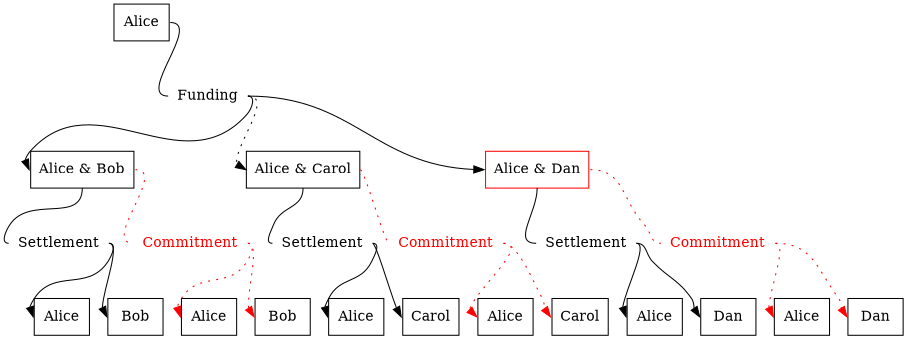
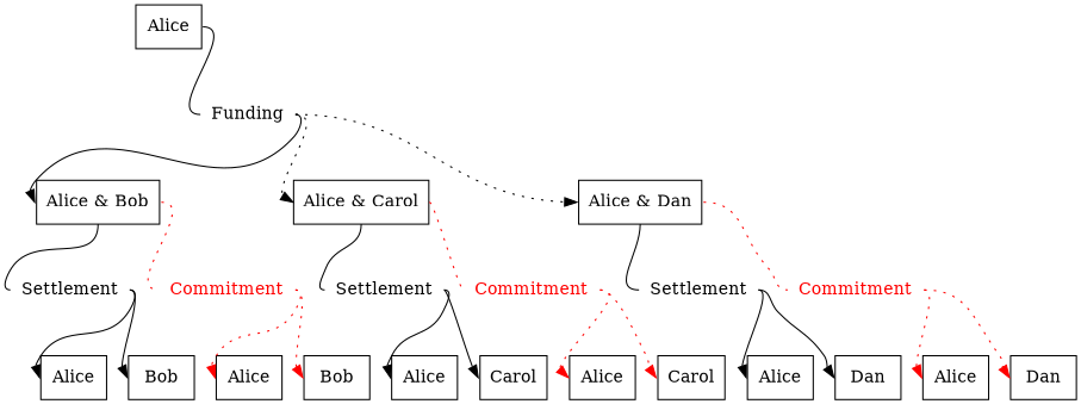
  digraph {
    rankdir=TB
    node [shape=box]
    edge [headport=w tailport=e style=dotted color=red]
    n1 [label=Alice]
    n2 [label=Funding shape=none]
    n3 [label="Alice & Bob"]
    n4 [label="Alice & Carol"]
-   n5 [label="Alice & Dan" color=red]
+   n5 [label="Alice & Dan"]
    n6 [label=Alice]
    n7 [label=Alice]
    n8 [label=Alice]
    n9 [label=Alice]
    n10 [label=Alice]
    n11 [label=Alice]
    n12 [label=Bob]
    n13 [label=Bob]
    n14 [label=Carol]
    n15 [label=Carol]
    n16 [label=Dan]
    n17 [label=Dan]
    n18 [color=red fontcolor=red label=Commitment shape=none]
    n19 [label=Settlement shape=none]
    n20 [color=red fontcolor=red label=Commitment shape=none]
    n21 [label=Settlement shape=none]
    n22 [color=red fontcolor=red label=Commitment shape=none]
    n23 [label=Settlement shape=none]
    n1 -> n2 [arrowhead=none style="" color=""]
    n2 -> n3 [style="" color=""]
    n2 -> n4 [color=""]
-   n2 -> n5 [style="" color=""]
+   n2 -> n5 [color=""]
    n3 -> n18 [arrowhead=none]
    n3 -> n19 [arrowhead=none color=black style=solid tailport=s]
    n4 -> n20 [arrowhead=none]
    n4 -> n21 [arrowhead=none color=black style=solid tailport=s]
    n5 -> n22 [arrowhead=none]
    n5 -> n23 [arrowhead=none color=black style=solid tailport=s]
    n18 -> n6
    n18 -> n12
    n19 -> n9 [color=black style=solid]
    n19 -> n13 [color=black style=solid]
    n20 -> n7
    n20 -> n14
    n21 -> n10 [color=black style=solid]
    n21 -> n15 [color=black style=solid]
    n22 -> n8
    n22 -> n16
    n23 -> n11 [color=black style=solid]
    n23 -> n17 [color=black style=solid]
  }
